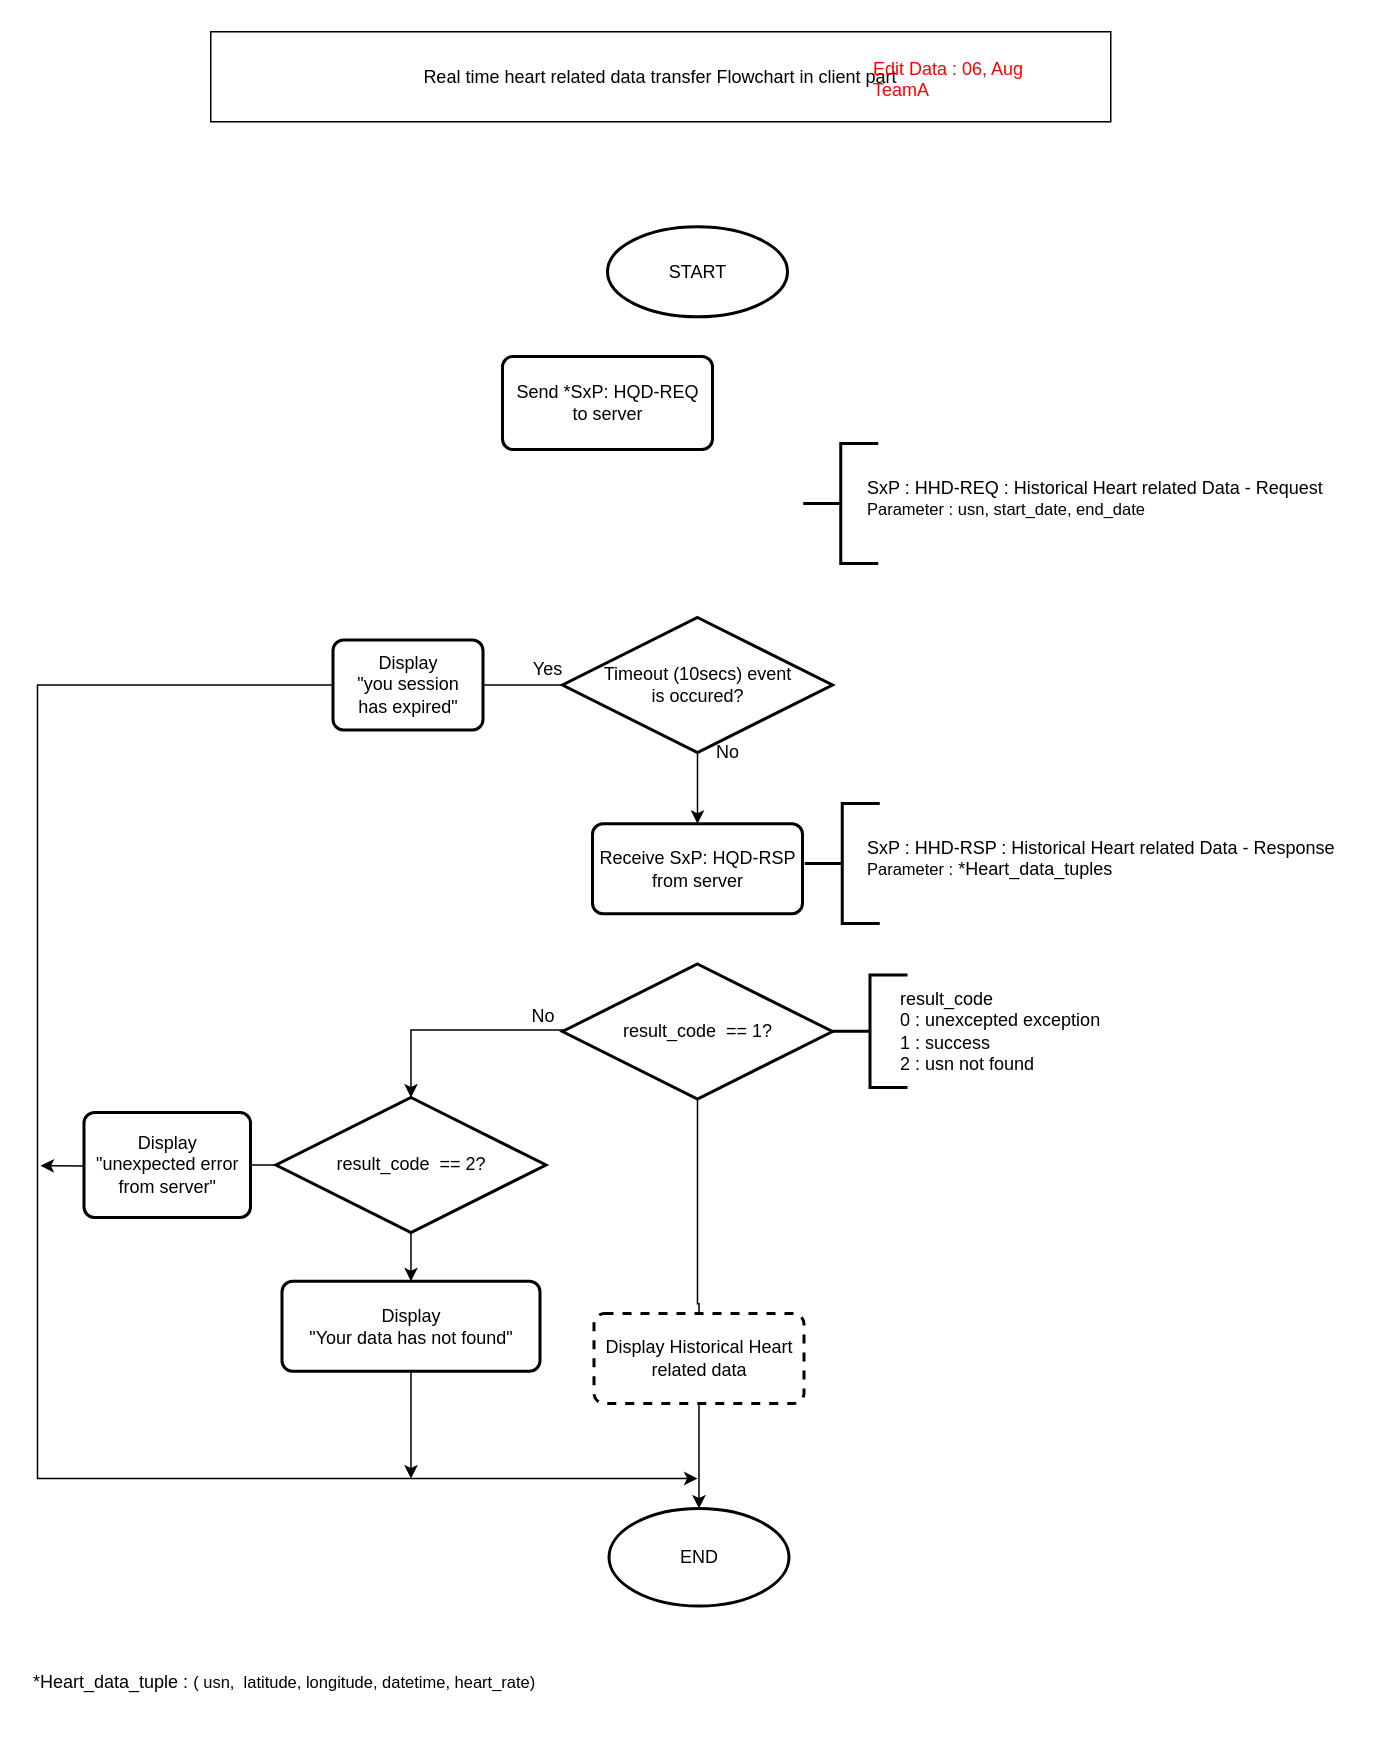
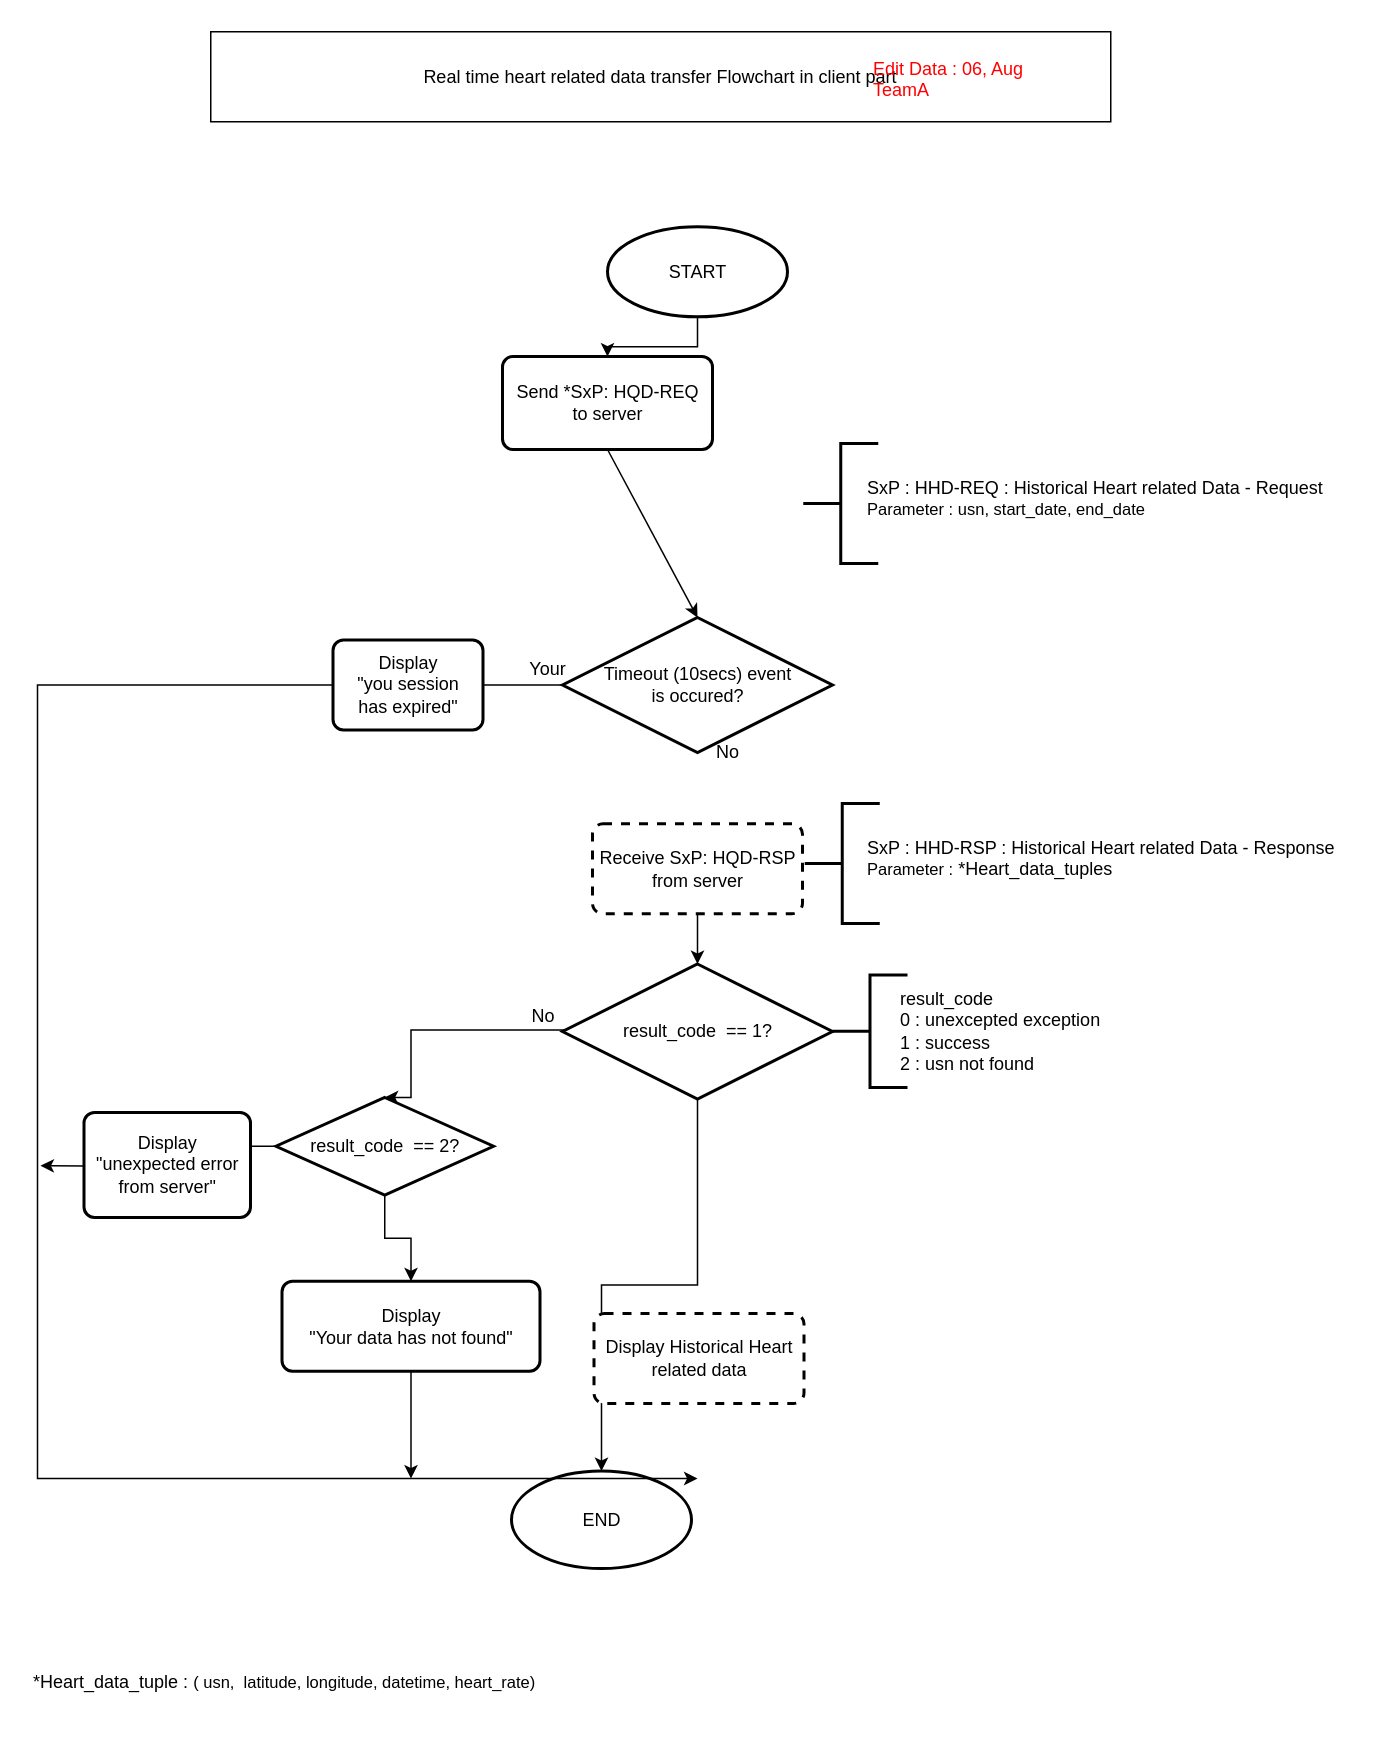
  <mxCell id="0" />
  <mxCell id="1" parent="0" />
+ <mxCell id="2" style="edgeStyle=orthogonalEdgeStyle;rounded=0;orthogonalLoop=1;jettySize=auto;html=1;exitX=0.5;exitY=1;exitDx=0;exitDy=0;exitPerimeter=0;entryX=0.5;entryY=0;entryDx=0;entryDy=0;" parent="1" source="3" target="4" edge="1"><mxGeometry relative="1" as="geometry" /></mxCell>
  <mxCell id="3" value="START" style="strokeWidth=2;html=1;shape=mxgraph.flowchart.start_1;whiteSpace=wrap;" parent="1" vertex="1"><mxGeometry x="404.5" y="150.5" width="120" height="60" as="geometry" /></mxCell>
  <mxCell id="4" value="&lt;div&gt;Send *SxP: HQD-REQ&lt;/div&gt;&lt;div&gt;to server&lt;br&gt;&lt;/div&gt;" style="rounded=1;whiteSpace=wrap;html=1;absoluteArcSize=1;arcSize=14;strokeWidth=2;" parent="1" vertex="1"><mxGeometry x="334.5" y="237" width="140" height="62" as="geometry" /></mxCell>
  <mxCell id="5" value="" style="strokeWidth=2;html=1;shape=mxgraph.flowchart.annotation_2;align=left;pointerEvents=1" parent="1" vertex="1"><mxGeometry x="535" y="295" width="50" height="80" as="geometry" /></mxCell>
- <mxCell id="6" value="" style="edgeStyle=orthogonalEdgeStyle;rounded=0;orthogonalLoop=1;jettySize=auto;html=1;" parent="1" source="7" target="9" edge="1"><mxGeometry relative="1" as="geometry" /></mxCell>
  <mxCell id="7" value="&lt;div&gt;Timeout (10secs) event &lt;br&gt;&lt;/div&gt;&lt;div&gt;is occured?&lt;br&gt;&lt;/div&gt;" style="strokeWidth=2;html=1;shape=mxgraph.flowchart.decision;whiteSpace=wrap;" parent="1" vertex="1"><mxGeometry x="374.5" y="411" width="180" height="90" as="geometry" /></mxCell>
- <mxCell id="9" value="&lt;div&gt;Receive SxP: HQD&lt;span&gt;-RSP&lt;/span&gt;&lt;/div&gt;&lt;div&gt;from server&lt;/div&gt;" style="rounded=1;whiteSpace=wrap;html=1;absoluteArcSize=1;arcSize=14;strokeWidth=2;" parent="1" vertex="1"><mxGeometry x="394.5" y="548.5" width="140" height="60" as="geometry" /></mxCell>
+ <mxCell id="8" value="" style="edgeStyle=orthogonalEdgeStyle;rounded=0;orthogonalLoop=1;jettySize=auto;html=1;" parent="1" source="9" target="18" edge="1"><mxGeometry relative="1" as="geometry" /></mxCell>
+ <mxCell id="9" value="&lt;div&gt;Receive SxP: HQD&lt;span&gt;-RSP&lt;/span&gt;&lt;/div&gt;&lt;div&gt;from server&lt;/div&gt;" style="rounded=1;whiteSpace=wrap;html=1;absoluteArcSize=1;arcSize=14;strokeWidth=2;dashed=1;" parent="1" vertex="1"><mxGeometry x="394.5" y="548.5" width="140" height="60" as="geometry" /></mxCell>
  <mxCell id="10" value="" style="strokeWidth=2;html=1;shape=mxgraph.flowchart.annotation_2;align=left;pointerEvents=1" parent="1" vertex="1"><mxGeometry x="536" y="535" width="50" height="80" as="geometry" /></mxCell>
- <mxCell id="11" value="END" style="strokeWidth=2;html=1;shape=mxgraph.flowchart.start_1;whiteSpace=wrap;" parent="1" vertex="1"><mxGeometry x="405.5" y="1005" width="120" height="65" as="geometry" /></mxCell>
+ <mxCell id="11" value="END" style="strokeWidth=2;html=1;shape=mxgraph.flowchart.start_1;whiteSpace=wrap;" parent="1" vertex="1"><mxGeometry x="340.5" y="980" width="120" height="65" as="geometry" /></mxCell>
+ <mxCell id="12" value="" style="endArrow=classic;html=1;entryX=0.5;entryY=0;entryDx=0;entryDy=0;entryPerimeter=0;exitX=0.5;exitY=1;exitDx=0;exitDy=0;" parent="1" source="4" target="7" edge="1"><mxGeometry width="50" height="50" relative="1" as="geometry"><mxPoint x="713.5" y="181" as="sourcePoint" /><mxPoint x="583.5" y="241" as="targetPoint" /></mxGeometry></mxCell>
  <mxCell id="13" value="No" style="text;html=1;strokeColor=none;fillColor=none;align=center;verticalAlign=middle;whiteSpace=wrap;rounded=0;" parent="1" vertex="1"><mxGeometry x="464.5" y="491" width="40" height="20" as="geometry" /></mxCell>
- <mxCell id="14" value="Yes" style="text;html=1;strokeColor=none;fillColor=none;align=center;verticalAlign=middle;whiteSpace=wrap;rounded=0;" parent="1" vertex="1"><mxGeometry x="344.5" y="436" width="40" height="20" as="geometry" /></mxCell>
+ <mxCell id="14" value="Your" style="text;html=1;strokeColor=none;fillColor=none;align=center;verticalAlign=middle;whiteSpace=wrap;rounded=0;" parent="1" vertex="1"><mxGeometry x="344.5" y="436" width="40" height="20" as="geometry" /></mxCell>
  <mxCell id="15" value="SxP : HHD-REQ : Historical Heart related Data - Request&lt;span style=&quot;font-size: 11px ; text-align: center ; white-space: normal&quot;&gt;&lt;br&gt;Parameter : usn, start_date, end_date&lt;/span&gt;&lt;br&gt;&lt;div&gt;&lt;br&gt;&lt;/div&gt;" style="text;html=1;resizable=0;points=[];autosize=1;align=left;verticalAlign=top;spacingTop=-4;" parent="1" vertex="1"><mxGeometry x="575.5" y="315" width="320" height="40" as="geometry" /></mxCell>
  <mxCell id="16" value="SxP : HHD-RSP : Historical Heart related Data - Response&lt;br&gt;&lt;span style=&quot;font-size: 11px ; text-align: center ; white-space: normal&quot;&gt;Parameter :&lt;/span&gt; *Heart_data_tuples&lt;span style=&quot;font-size: 11px&quot;&gt;&lt;/span&gt;&lt;div&gt;&lt;br&gt;&lt;/div&gt;&lt;div&gt;&lt;br&gt;&lt;/div&gt;" style="text;html=1;resizable=0;points=[];autosize=1;align=left;verticalAlign=top;spacingTop=-4;" parent="1" vertex="1"><mxGeometry x="575.5" y="555" width="330" height="60" as="geometry" /></mxCell>
  <mxCell id="17" value="" style="edgeStyle=orthogonalEdgeStyle;rounded=0;orthogonalLoop=1;jettySize=auto;html=1;" parent="1" source="18" target="11" edge="1"><mxGeometry relative="1" as="geometry" /></mxCell>
  <mxCell id="18" value="result_code&amp;nbsp;&amp;nbsp;== 1?" style="strokeWidth=2;html=1;shape=mxgraph.flowchart.decision;whiteSpace=wrap;" parent="1" vertex="1"><mxGeometry x="374.5" y="642" width="180" height="90" as="geometry" /></mxCell>
  <mxCell id="19" value="No" style="text;html=1;strokeColor=none;fillColor=none;align=center;verticalAlign=middle;whiteSpace=wrap;rounded=0;" parent="1" vertex="1"><mxGeometry x="341.5" y="667" width="40" height="20" as="geometry" /></mxCell>
  <mxCell id="20" value="" style="group" parent="1" vertex="1" connectable="0"><mxGeometry x="140" y="20.5" width="600" height="60" as="geometry" /></mxCell>
  <mxCell id="21" value="Real time heart related data transfer Flowchart in client part" style="rounded=0;whiteSpace=wrap;html=1;" parent="20" vertex="1"><mxGeometry width="600" height="60" as="geometry" /></mxCell>
  <mxCell id="22" value="&lt;span&gt;Edit Data : 06, Aug&lt;br&gt;TeamA&lt;/span&gt;" style="text;html=1;resizable=0;points=[];autosize=1;align=left;verticalAlign=top;spacingTop=-4;fontStyle=0;fontColor=#FF0000;" parent="20" vertex="1"><mxGeometry x="440" y="15" width="120" height="30" as="geometry" /></mxCell>
  <mxCell id="23" value="&lt;div&gt;Display Historical Heart related data&lt;/div&gt;" style="rounded=1;whiteSpace=wrap;html=1;absoluteArcSize=1;arcSize=14;strokeWidth=2;dashed=1;" parent="1" vertex="1"><mxGeometry x="395.5" y="875" width="140" height="60" as="geometry" /></mxCell>
  <mxCell id="24" value="" style="edgeStyle=orthogonalEdgeStyle;rounded=0;orthogonalLoop=1;jettySize=auto;html=1;entryX=0.5;entryY=0;entryDx=0;entryDy=0;entryPerimeter=0;exitX=0;exitY=0.5;exitDx=0;exitDy=0;exitPerimeter=0;" parent="1" target="27" edge="1"><mxGeometry relative="1" as="geometry"><mxPoint x="376.5" y="686" as="sourcePoint" /><mxPoint x="256.5" y="686" as="targetPoint" /><Array as="points"><mxPoint x="273.5" y="686.5" /></Array></mxGeometry></mxCell>
  <mxCell id="25" value="" style="edgeStyle=orthogonalEdgeStyle;rounded=0;orthogonalLoop=1;jettySize=auto;html=1;" parent="1" source="27" target="29" edge="1"><mxGeometry relative="1" as="geometry" /></mxCell>
  <mxCell id="26" value="" style="edgeStyle=orthogonalEdgeStyle;rounded=0;orthogonalLoop=1;jettySize=auto;html=1;" parent="1" source="27" edge="1"><mxGeometry relative="1" as="geometry"><mxPoint x="26.5" y="776.5" as="targetPoint" /></mxGeometry></mxCell>
- <mxCell id="27" value="result_code&amp;nbsp;&amp;nbsp;== 2?" style="strokeWidth=2;html=1;shape=mxgraph.flowchart.decision;whiteSpace=wrap;" parent="1" vertex="1"><mxGeometry x="183.5" y="731" width="180" height="90" as="geometry" /></mxCell>
+ <mxCell id="27" value="result_code&amp;nbsp;&amp;nbsp;== 2?" style="strokeWidth=2;html=1;shape=mxgraph.flowchart.decision;whiteSpace=wrap;" parent="1" vertex="1"><mxGeometry x="183.5" y="731" width="145" height="65" as="geometry" /></mxCell>
  <mxCell id="28" value="" style="edgeStyle=orthogonalEdgeStyle;rounded=0;orthogonalLoop=1;jettySize=auto;html=1;" parent="1" source="29" edge="1"><mxGeometry relative="1" as="geometry"><mxPoint x="273.5" y="985" as="targetPoint" /></mxGeometry></mxCell>
  <mxCell id="29" value="&lt;div&gt;Display &lt;br&gt;&lt;/div&gt;&lt;div&gt;&quot;Your data has not found&quot;&lt;/div&gt;" style="rounded=1;whiteSpace=wrap;html=1;absoluteArcSize=1;arcSize=14;strokeWidth=2;" parent="1" vertex="1"><mxGeometry x="187.5" y="853.5" width="172" height="60" as="geometry" /></mxCell>
  <mxCell id="30" value="&lt;div&gt;Display&lt;/div&gt;&lt;div&gt;&quot;unexpected error from server&quot;&lt;/div&gt;" style="rounded=1;whiteSpace=wrap;html=1;absoluteArcSize=1;arcSize=14;strokeWidth=2;" parent="1" vertex="1"><mxGeometry x="55.5" y="741" width="111" height="70" as="geometry" /></mxCell>
  <mxCell id="31" value="" style="edgeStyle=orthogonalEdgeStyle;rounded=0;orthogonalLoop=1;jettySize=auto;html=1;exitX=0.75;exitY=1;exitDx=0;exitDy=0;" parent="1" source="14" edge="1"><mxGeometry relative="1" as="geometry"><mxPoint x="464.5" y="985" as="targetPoint" /><Array as="points"><mxPoint x="24.5" y="456" /><mxPoint x="24.5" y="985" /><mxPoint x="373.5" y="985" /></Array><mxPoint x="343.5" y="456" as="sourcePoint" /></mxGeometry></mxCell>
  <mxCell id="32" value="&lt;div&gt;Display&lt;/div&gt;&lt;div&gt; &quot;you session &lt;br&gt;&lt;/div&gt;&lt;div&gt;has expired&quot;&lt;br&gt;&lt;/div&gt;" style="rounded=1;whiteSpace=wrap;html=1;absoluteArcSize=1;arcSize=14;strokeWidth=2;" parent="1" vertex="1"><mxGeometry x="221.5" y="426" width="100" height="60" as="geometry" /></mxCell>
  <mxCell id="33" value="" style="strokeWidth=2;html=1;shape=mxgraph.flowchart.annotation_2;align=left;pointerEvents=1" parent="1" vertex="1"><mxGeometry x="554.5" y="649.4" width="50" height="75" as="geometry" /></mxCell>
  <mxCell id="34" value="result_code&lt;br&gt;0 : unexcepted exception&lt;br&gt;1 : success&lt;br&gt;2 : usn not found" style="text;html=1;strokeColor=none;fillColor=none;align=left;verticalAlign=middle;whiteSpace=wrap;rounded=0;" parent="1" vertex="1"><mxGeometry x="597.5" y="661" width="166" height="52" as="geometry" /></mxCell>
  <mxCell id="35" value="*Heart_data_tuple :&amp;nbsp;&lt;span style=&quot;font-size: 11px&quot;&gt;(&lt;/span&gt;&lt;span style=&quot;font-size: 11px&quot;&gt;&amp;nbsp;usn,&amp;nbsp; latitude, longitude, datetime, heart_rate&lt;/span&gt;&lt;span style=&quot;font-size: 11px&quot;&gt;)&lt;/span&gt;&lt;span style=&quot;font-size: 11px&quot;&gt;&lt;/span&gt;&lt;div&gt;&lt;br&gt;&lt;/div&gt;" style="text;html=1;resizable=0;points=[];autosize=1;align=left;verticalAlign=top;spacingTop=-4;" vertex="1" parent="1"><mxGeometry x="20" y="1111" width="350" height="30" as="geometry" /></mxCell>
